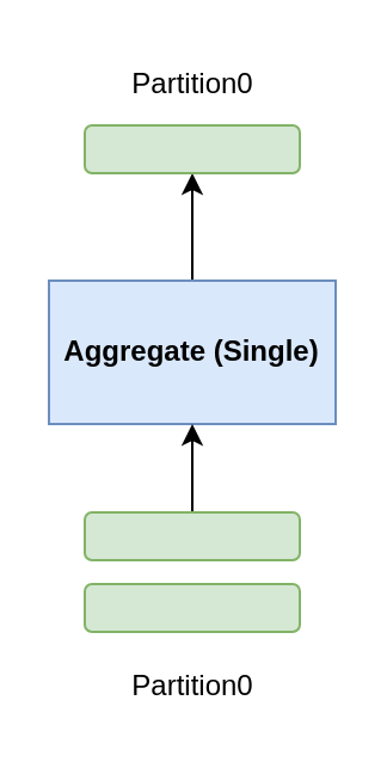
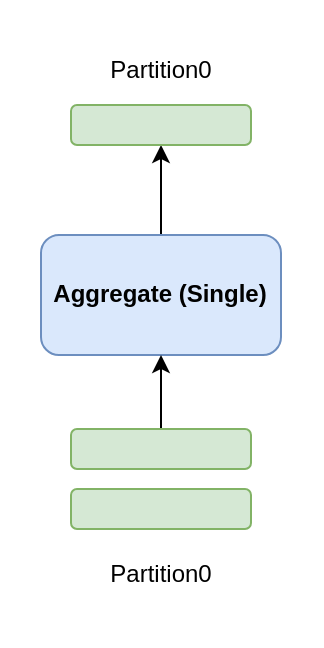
  <mxCell id="0" />
  <mxCell id="1" parent="0" />
  <mxCell id="2" value="" style="edgeStyle=orthogonalEdgeStyle;rounded=0;orthogonalLoop=1;jettySize=auto;html=1;" parent="1" source="3" target="8" edge="1"><mxGeometry relative="1" as="geometry"><mxPoint x="80" y="63" as="targetPoint" /></mxGeometry></mxCell>
- <mxCell id="3" value="&lt;b&gt;Aggregate (Single)&lt;/b&gt;" style="whiteSpace=wrap;html=1;rounded=0;fillColor=#dae8fc;strokeColor=#6c8ebf;" parent="1" vertex="1"><mxGeometry x="20" y="117" width="120" height="60" as="geometry" /></mxCell>
+ <mxCell id="3" value="&lt;b&gt;Aggregate (Single)&lt;/b&gt;" style="whiteSpace=wrap;html=1;fillColor=#dae8fc;strokeColor=#6c8ebf;rounded=1;" parent="1" vertex="1"><mxGeometry x="20" y="117" width="120" height="60" as="geometry" /></mxCell>
  <mxCell id="4" value="" style="edgeStyle=orthogonalEdgeStyle;rounded=0;orthogonalLoop=1;jettySize=auto;html=1;" parent="1" source="5" target="3" edge="1"><mxGeometry relative="1" as="geometry" /></mxCell>
  <mxCell id="5" value="" style="rounded=1;whiteSpace=wrap;html=1;fillColor=#d5e8d4;strokeColor=#82b366;" parent="1" vertex="1"><mxGeometry x="35" y="214" width="90" height="20" as="geometry" /></mxCell>
  <mxCell id="6" value="" style="rounded=1;whiteSpace=wrap;html=1;fillColor=#d5e8d4;strokeColor=#82b366;" parent="1" vertex="1"><mxGeometry x="35" y="244" width="90" height="20" as="geometry" /></mxCell>
  <mxCell id="7" value="Partition0" style="text;html=1;align=center;verticalAlign=middle;resizable=0;points=[];autosize=1;strokeColor=none;fillColor=none;" parent="1" vertex="1"><mxGeometry x="45" y="272" width="70" height="30" as="geometry" /></mxCell>
  <mxCell id="8" value="" style="rounded=1;whiteSpace=wrap;html=1;fillColor=#d5e8d4;strokeColor=#82b366;" parent="1" vertex="1"><mxGeometry x="35" y="52" width="90" height="20" as="geometry" /></mxCell>
  <mxCell id="9" value="Partition0" style="text;html=1;align=center;verticalAlign=middle;resizable=0;points=[];autosize=1;strokeColor=none;fillColor=none;" parent="1" vertex="1"><mxGeometry x="45" y="20" width="70" height="30" as="geometry" /></mxCell>
